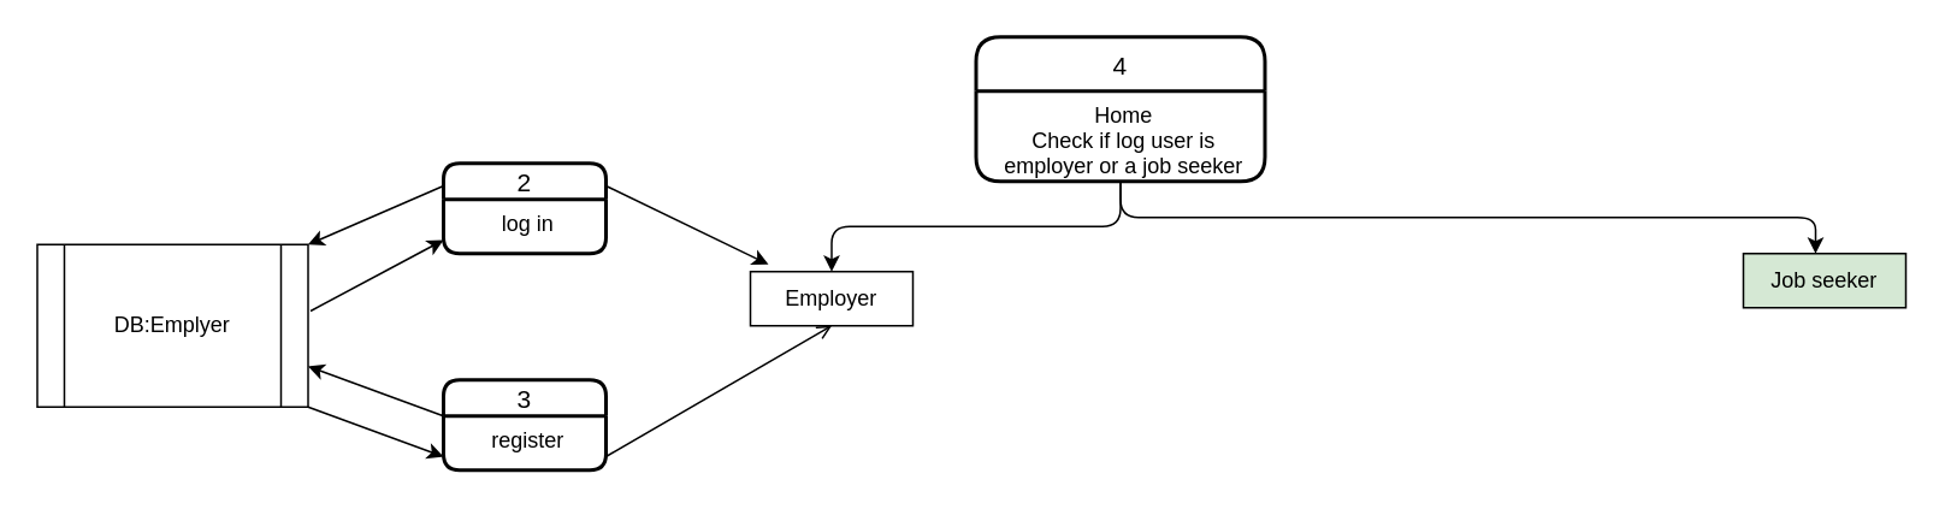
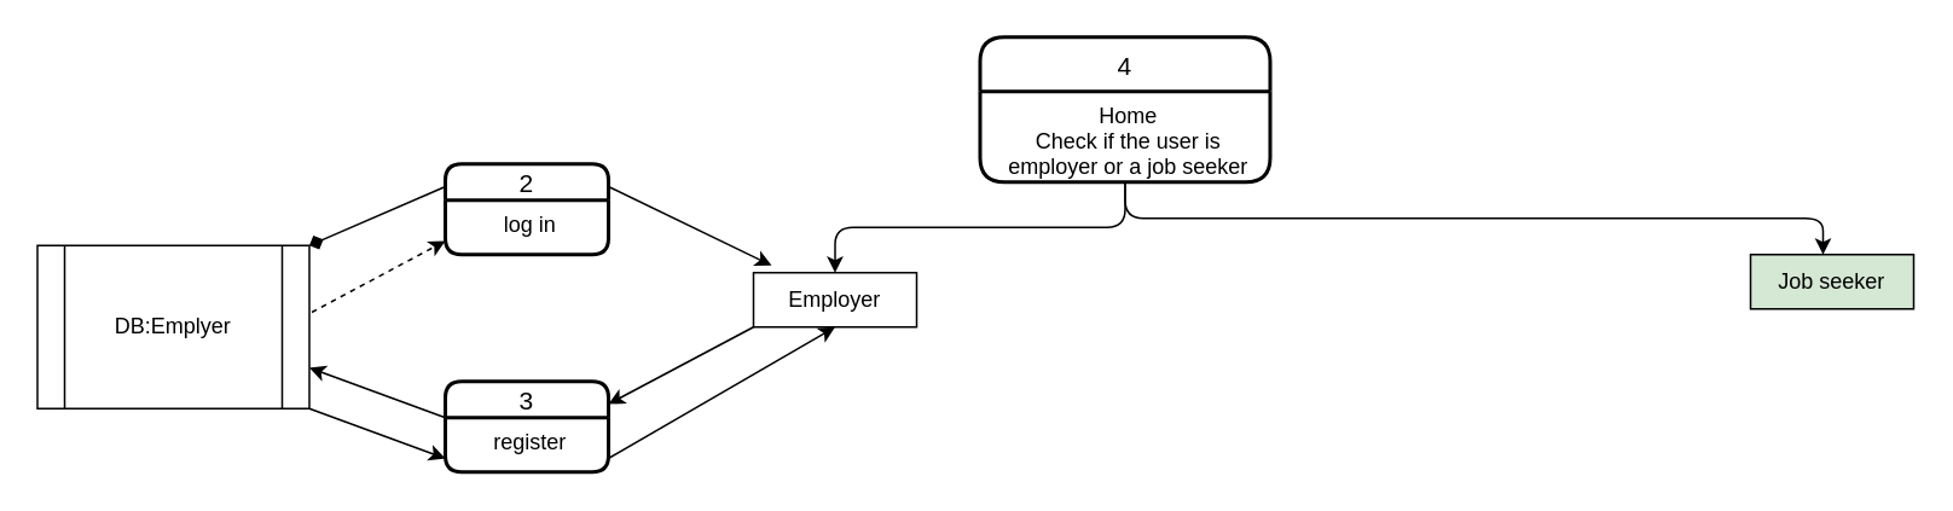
  <mxCell id="0" />
  <mxCell id="1" parent="0" />
  <mxCell id="2" value="4" style="swimlane;childLayout=stackLayout;horizontal=1;startSize=30;horizontalStack=0;rounded=1;fontSize=14;fontStyle=0;strokeWidth=2;resizeParent=0;resizeLast=1;shadow=0;dashed=0;align=center;" parent="1" vertex="1"><mxGeometry x="540" y="20" width="160" height="80" as="geometry" /></mxCell>
- <mxCell id="3" value="Home&#10;Check if log user is &#10;employer or a job seeker" style="align=center;strokeColor=none;fillColor=none;spacingLeft=4;fontSize=12;verticalAlign=top;resizable=0;rotatable=0;part=1;" parent="2" vertex="1"><mxGeometry y="30" width="160" height="50" as="geometry" /></mxCell>
+ <mxCell id="3" value="Home&#10;Check if the user is &#10;employer or a job seeker" style="align=center;strokeColor=none;fillColor=none;spacingLeft=4;fontSize=12;verticalAlign=top;resizable=0;rotatable=0;part=1;" parent="2" vertex="1"><mxGeometry y="30" width="160" height="50" as="geometry" /></mxCell>
  <mxCell id="4" value="" style="endArrow=classic;html=1;exitX=0.5;exitY=1;exitDx=0;exitDy=0;edgeStyle=orthogonalEdgeStyle;elbow=vertical;" parent="1" source="3" target="6" edge="1"><mxGeometry width="50" height="50" relative="1" as="geometry"><mxPoint x="615" y="260" as="sourcePoint" /><mxPoint x="415" y="170" as="targetPoint" /></mxGeometry></mxCell>
+ <mxCell id="5" style="edgeStyle=none;rounded=0;orthogonalLoop=1;jettySize=auto;html=1;exitX=0;exitY=1;exitDx=0;exitDy=0;entryX=1;entryY=0.25;entryDx=0;entryDy=0;" parent="1" source="6" target="11" edge="1"><mxGeometry relative="1" as="geometry" /></mxCell>
  <mxCell id="6" value="Employer" style="rounded=0;whiteSpace=wrap;html=1;align=center;" parent="1" vertex="1"><mxGeometry x="415" y="150" width="90" height="30" as="geometry" /></mxCell>
  <mxCell id="7" value="" style="endArrow=classic;html=1;exitX=0.5;exitY=1;exitDx=0;exitDy=0;" parent="1" source="3" edge="1"><mxGeometry width="50" height="50" relative="1" as="geometry"><mxPoint x="615" y="260" as="sourcePoint" /><mxPoint x="1005" y="140" as="targetPoint" /><Array as="points"><mxPoint x="620" y="120" /><mxPoint x="905" y="120" /><mxPoint x="1005" y="120" /></Array></mxGeometry></mxCell>
  <mxCell id="8" value="Job seeker" style="rounded=0;whiteSpace=wrap;html=1;align=center;fillColor=#d5e8d4;" parent="1" vertex="1"><mxGeometry x="965" y="140" width="90" height="30" as="geometry" /></mxCell>
  <mxCell id="9" value="2" style="swimlane;childLayout=stackLayout;horizontal=1;startSize=20;horizontalStack=0;rounded=1;fontSize=14;fontStyle=0;strokeWidth=2;resizeParent=0;resizeLast=1;shadow=0;dashed=0;align=center;" parent="1" vertex="1"><mxGeometry x="245" y="90" width="90" height="50" as="geometry" /></mxCell>
  <mxCell id="10" value="log in" style="align=center;strokeColor=none;fillColor=none;spacingLeft=4;fontSize=12;verticalAlign=top;resizable=0;rotatable=0;part=1;" parent="9" vertex="1"><mxGeometry y="20" width="90" height="30" as="geometry" /></mxCell>
  <mxCell id="11" value="3" style="swimlane;childLayout=stackLayout;horizontal=1;startSize=20;horizontalStack=0;rounded=1;fontSize=14;fontStyle=0;strokeWidth=2;resizeParent=0;resizeLast=1;shadow=0;dashed=0;align=center;" parent="1" vertex="1"><mxGeometry x="245" y="210" width="90" height="50" as="geometry" /></mxCell>
  <mxCell id="12" value="register" style="align=center;strokeColor=none;fillColor=none;spacingLeft=4;fontSize=12;verticalAlign=top;resizable=0;rotatable=0;part=1;" parent="11" vertex="1"><mxGeometry y="20" width="90" height="30" as="geometry" /></mxCell>
  <mxCell id="13" value="DB:Emplyer" style="shape=process;whiteSpace=wrap;html=1;backgroundOutline=1;align=center;" parent="1" vertex="1"><mxGeometry x="20" y="135" width="150" height="90" as="geometry" /></mxCell>
  <mxCell id="14" value="" style="endArrow=classic;html=1;entryX=1;entryY=0.75;entryDx=0;entryDy=0;exitX=0;exitY=0;exitDx=0;exitDy=0;" parent="1" source="12" target="13" edge="1"><mxGeometry width="50" height="50" relative="1" as="geometry"><mxPoint x="475" y="260" as="sourcePoint" /><mxPoint x="525" y="210" as="targetPoint" /></mxGeometry></mxCell>
- <mxCell id="15" value="" style="endArrow=classic;html=1;exitX=1.009;exitY=0.409;exitDx=0;exitDy=0;entryX=0;entryY=0.75;entryDx=0;entryDy=0;exitPerimeter=0;" parent="1" source="13" target="10" edge="1"><mxGeometry width="50" height="50" relative="1" as="geometry"><mxPoint x="475" y="260" as="sourcePoint" /><mxPoint x="525" y="210" as="targetPoint" /></mxGeometry></mxCell>
- <mxCell id="16" value="" style="endArrow=classic;html=1;exitX=0;exitY=0.25;exitDx=0;exitDy=0;entryX=1;entryY=0;entryDx=0;entryDy=0;" parent="1" source="9" target="13" edge="1"><mxGeometry width="50" height="50" relative="1" as="geometry"><mxPoint x="475" y="260" as="sourcePoint" /><mxPoint x="525" y="210" as="targetPoint" /></mxGeometry></mxCell>
+ <mxCell id="15" value="" style="endArrow=classic;html=1;exitX=1.009;exitY=0.409;exitDx=0;exitDy=0;entryX=0;entryY=0.75;entryDx=0;entryDy=0;exitPerimeter=0;dashed=1;" parent="1" source="13" target="10" edge="1"><mxGeometry width="50" height="50" relative="1" as="geometry"><mxPoint x="475" y="260" as="sourcePoint" /><mxPoint x="525" y="210" as="targetPoint" /></mxGeometry></mxCell>
+ <mxCell id="16" value="" style="endArrow=diamond;html=1;exitX=0;exitY=0.25;exitDx=0;exitDy=0;entryX=1;entryY=0;entryDx=0;entryDy=0;" parent="1" source="9" target="13" edge="1"><mxGeometry width="50" height="50" relative="1" as="geometry"><mxPoint x="475" y="260" as="sourcePoint" /><mxPoint x="525" y="210" as="targetPoint" /></mxGeometry></mxCell>
  <mxCell id="17" value="" style="endArrow=classic;html=1;exitX=1;exitY=1;exitDx=0;exitDy=0;entryX=0;entryY=0.75;entryDx=0;entryDy=0;" parent="1" source="13" target="12" edge="1"><mxGeometry width="50" height="50" relative="1" as="geometry"><mxPoint x="475" y="260" as="sourcePoint" /><mxPoint x="525" y="210" as="targetPoint" /></mxGeometry></mxCell>
  <mxCell id="18" value="" style="endArrow=classic;html=1;exitX=1;exitY=0.25;exitDx=0;exitDy=0;" parent="1" source="9" edge="1"><mxGeometry width="50" height="50" relative="1" as="geometry"><mxPoint x="515" y="260" as="sourcePoint" /><mxPoint x="425" y="146" as="targetPoint" /></mxGeometry></mxCell>
- <mxCell id="19" value="" style="endArrow=open;html=1;exitX=1;exitY=0.75;exitDx=0;exitDy=0;entryX=0.5;entryY=1;entryDx=0;entryDy=0;" parent="1" source="12" target="6" edge="1"><mxGeometry width="50" height="50" relative="1" as="geometry"><mxPoint x="515" y="260" as="sourcePoint" /><mxPoint x="565" y="210" as="targetPoint" /></mxGeometry></mxCell>
+ <mxCell id="19" value="" style="endArrow=classic;html=1;exitX=1;exitY=0.75;exitDx=0;exitDy=0;entryX=0.5;entryY=1;entryDx=0;entryDy=0;" parent="1" source="12" target="6" edge="1"><mxGeometry width="50" height="50" relative="1" as="geometry"><mxPoint x="515" y="260" as="sourcePoint" /><mxPoint x="565" y="210" as="targetPoint" /></mxGeometry></mxCell>
